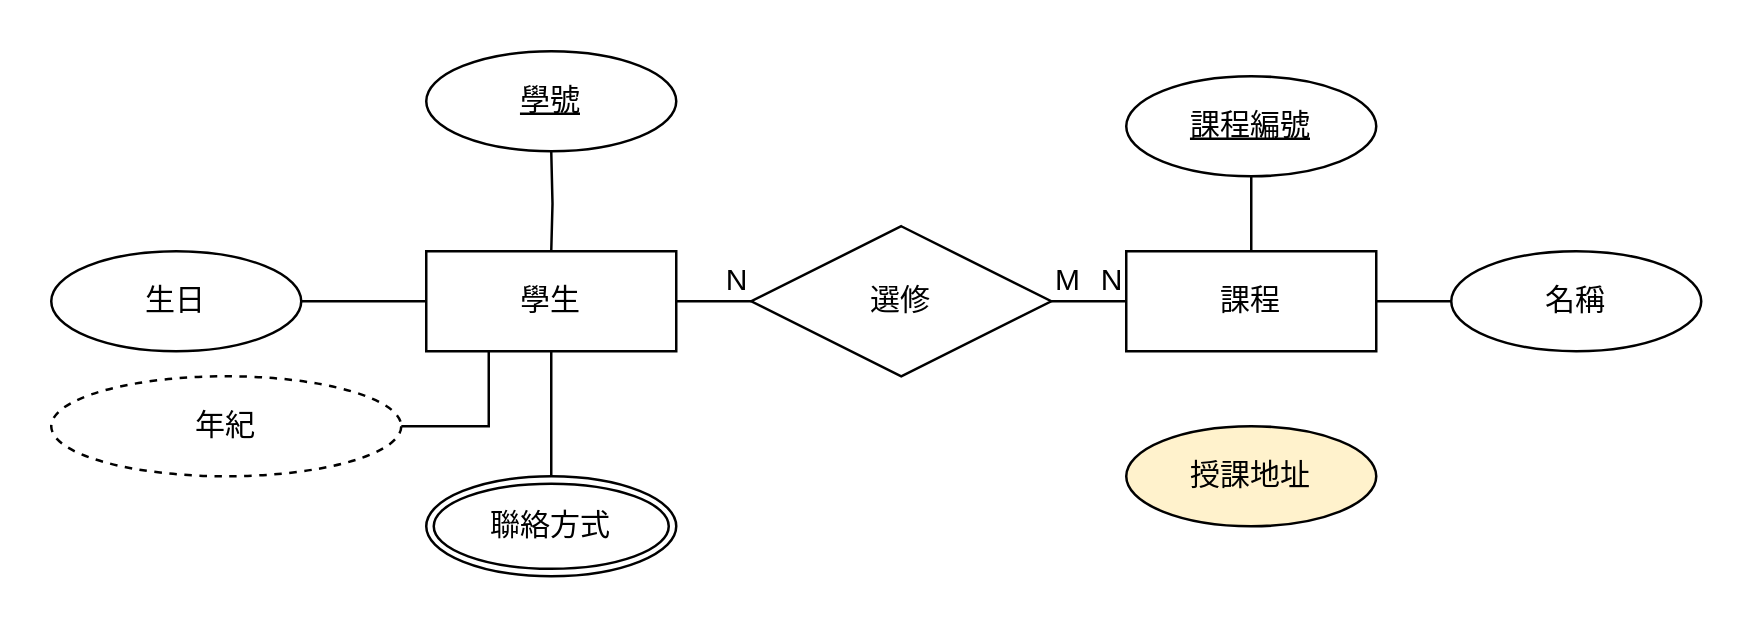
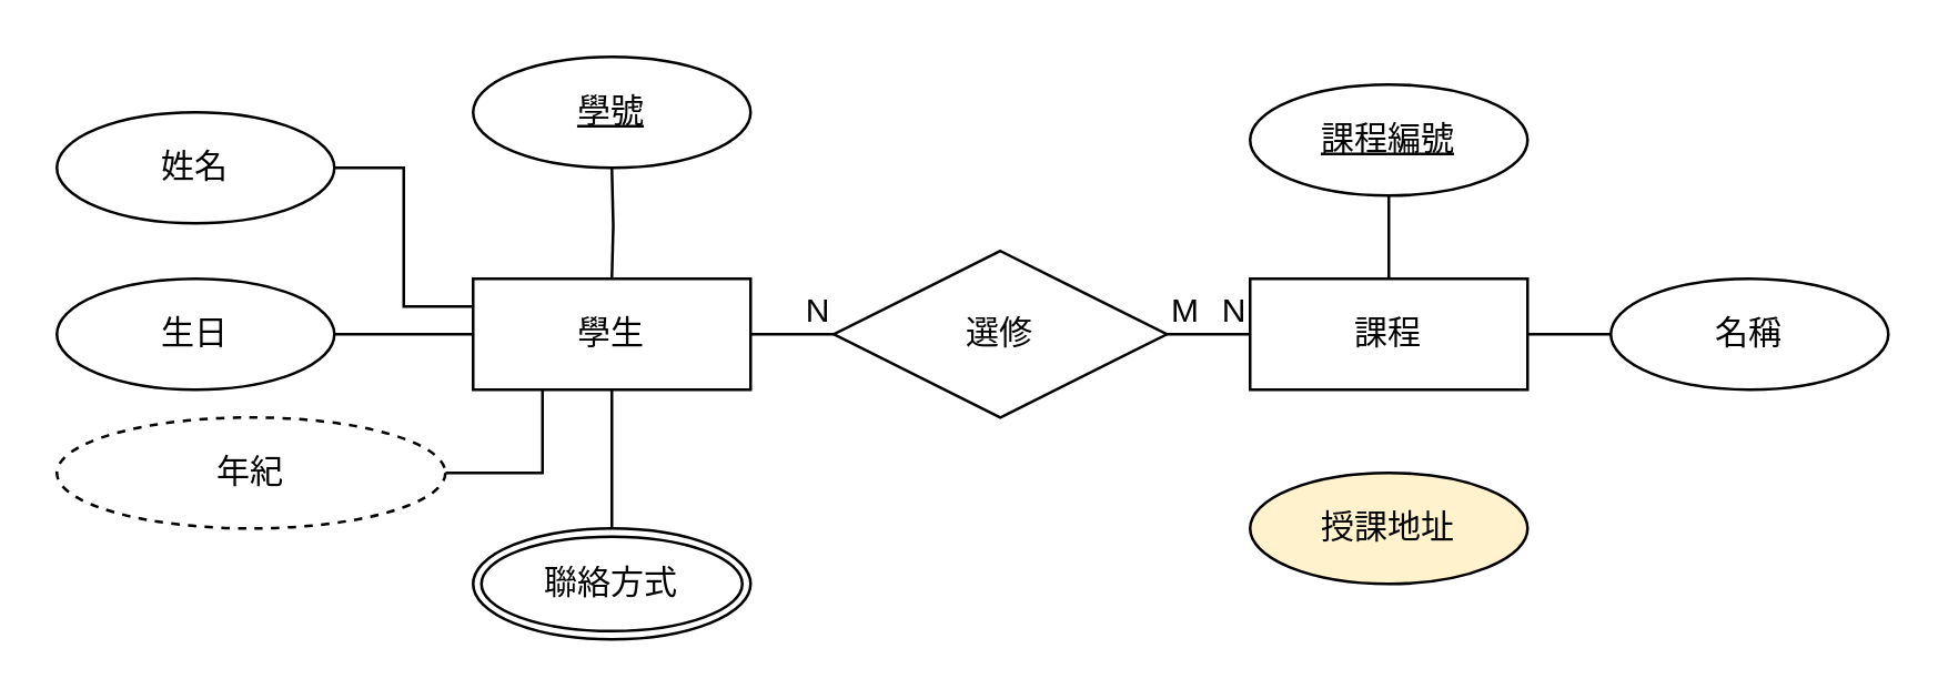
  <mxCell id="0" />
  <mxCell id="1" parent="0" />
  <mxCell id="2" value="學生" style="whiteSpace=wrap;html=1;align=center;" vertex="1" parent="1"><mxGeometry x="170" y="100" width="100" height="40" as="geometry" /></mxCell>
  <mxCell id="3" value="課程" style="whiteSpace=wrap;html=1;align=center;" vertex="1" parent="1"><mxGeometry x="450" y="100" width="100" height="40" as="geometry" /></mxCell>
  <mxCell id="4" value="選修" style="shape=rhombus;perimeter=rhombusPerimeter;whiteSpace=wrap;html=1;align=center;" vertex="1" parent="1"><mxGeometry x="300" y="90" width="120" height="60" as="geometry" /></mxCell>
  <mxCell id="5" style="edgeStyle=orthogonalEdgeStyle;rounded=0;orthogonalLoop=1;jettySize=auto;html=1;entryX=0.5;entryY=0;entryDx=0;entryDy=0;endArrow=none;endFill=0;" edge="1" parent="1" target="2"><mxGeometry relative="1" as="geometry"><mxPoint x="220" y="60" as="sourcePoint" /></mxGeometry></mxCell>
  <mxCell id="6" value="" style="edgeStyle=orthogonalEdgeStyle;rounded=0;orthogonalLoop=1;jettySize=auto;html=1;entryX=0.25;entryY=1;entryDx=0;entryDy=0;endArrow=none;endFill=0;" edge="1" parent="1" source="7" target="2"><mxGeometry relative="1" as="geometry" /></mxCell>
  <mxCell id="7" value="年紀" style="ellipse;whiteSpace=wrap;html=1;align=center;dashed=1;" vertex="1" parent="1"><mxGeometry x="20" y="150" width="140" height="40" as="geometry" /></mxCell>
  <mxCell id="8" value="" style="edgeStyle=orthogonalEdgeStyle;rounded=0;orthogonalLoop=1;jettySize=auto;html=1;endArrow=none;endFill=0;" edge="1" parent="1" source="9" target="2"><mxGeometry relative="1" as="geometry" /></mxCell>
  <mxCell id="9" value="生日" style="ellipse;whiteSpace=wrap;html=1;align=center;" vertex="1" parent="1"><mxGeometry x="20" y="100" width="100" height="40" as="geometry" /></mxCell>
+ <mxCell id="10" value="" style="edgeStyle=orthogonalEdgeStyle;rounded=0;orthogonalLoop=1;jettySize=auto;html=1;entryX=0;entryY=0.25;entryDx=0;entryDy=0;endArrow=none;endFill=0;" edge="1" parent="1" source="11" target="2"><mxGeometry relative="1" as="geometry" /></mxCell>
+ <mxCell id="11" value="姓名" style="ellipse;whiteSpace=wrap;html=1;align=center;" vertex="1" parent="1"><mxGeometry x="20" y="40" width="100" height="40" as="geometry" /></mxCell>
  <mxCell id="12" value="" style="edgeStyle=orthogonalEdgeStyle;rounded=0;orthogonalLoop=1;jettySize=auto;html=1;endArrow=none;endFill=0;" edge="1" parent="1" source="13" target="2"><mxGeometry relative="1" as="geometry" /></mxCell>
  <mxCell id="13" value="聯絡方式" style="ellipse;shape=doubleEllipse;margin=3;whiteSpace=wrap;html=1;align=center;" vertex="1" parent="1"><mxGeometry x="170" y="190" width="100" height="40" as="geometry" /></mxCell>
  <mxCell id="14" value="" style="edgeStyle=orthogonalEdgeStyle;rounded=0;orthogonalLoop=1;jettySize=auto;html=1;entryX=0.5;entryY=0;entryDx=0;entryDy=0;endArrow=none;endFill=0;" edge="1" parent="1" source="15" target="3"><mxGeometry relative="1" as="geometry" /></mxCell>
  <mxCell id="15" value="課程編號" style="ellipse;whiteSpace=wrap;html=1;align=center;fontStyle=4;" vertex="1" parent="1"><mxGeometry x="450" y="30" width="100" height="40" as="geometry" /></mxCell>
  <mxCell id="16" value="學號" style="ellipse;whiteSpace=wrap;html=1;align=center;fontStyle=4;" vertex="1" parent="1"><mxGeometry x="170" y="20" width="100" height="40" as="geometry" /></mxCell>
  <mxCell id="17" value="" style="edgeStyle=orthogonalEdgeStyle;rounded=0;orthogonalLoop=1;jettySize=auto;html=1;endArrow=none;endFill=0;" edge="1" parent="1" source="18" target="3"><mxGeometry relative="1" as="geometry" /></mxCell>
  <mxCell id="18" value="名稱" style="ellipse;whiteSpace=wrap;html=1;align=center;" vertex="1" parent="1"><mxGeometry x="580" y="100" width="100" height="40" as="geometry" /></mxCell>
  <mxCell id="19" value="授課地址" style="ellipse;whiteSpace=wrap;html=1;align=center;fillColor=#fff2cc;" vertex="1" parent="1"><mxGeometry x="450" y="170" width="100" height="40" as="geometry" /></mxCell>
  <mxCell id="20" value="" style="endArrow=none;html=1;rounded=0;" edge="1" parent="1"><mxGeometry relative="1" as="geometry"><mxPoint x="270" y="120" as="sourcePoint" /><mxPoint x="300" y="120" as="targetPoint" /></mxGeometry></mxCell>
  <mxCell id="21" value="N" style="resizable=0;html=1;whiteSpace=wrap;align=right;verticalAlign=bottom;" connectable="0" vertex="1" parent="20"><mxGeometry x="1" relative="1" as="geometry" /></mxCell>
  <mxCell id="22" value="" style="endArrow=none;html=1;rounded=0;entryX=0;entryY=0.5;entryDx=0;entryDy=0;" edge="1" parent="1" target="3"><mxGeometry relative="1" as="geometry"><mxPoint x="420" y="120" as="sourcePoint" /><mxPoint x="580" y="120" as="targetPoint" /></mxGeometry></mxCell>
  <mxCell id="23" value="M" style="resizable=0;html=1;whiteSpace=wrap;align=left;verticalAlign=bottom;" connectable="0" vertex="1" parent="22"><mxGeometry x="-1" relative="1" as="geometry" /></mxCell>
  <mxCell id="24" value="N" style="resizable=0;html=1;whiteSpace=wrap;align=right;verticalAlign=bottom;" connectable="0" vertex="1" parent="22"><mxGeometry x="1" relative="1" as="geometry" /></mxCell>
